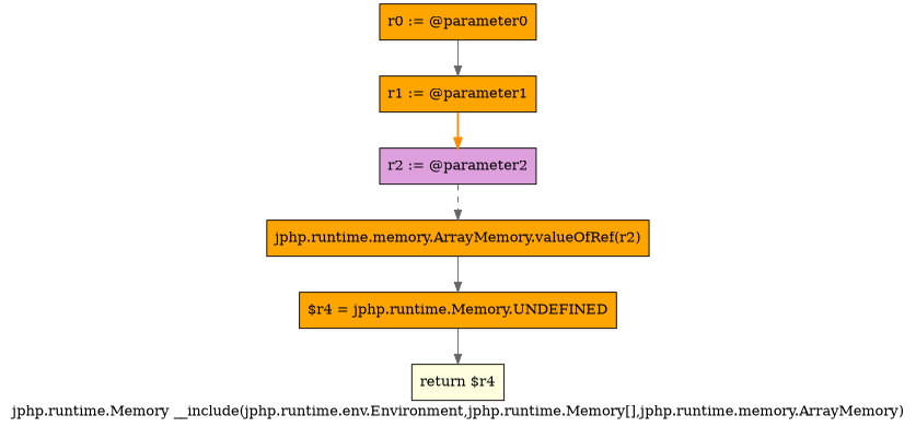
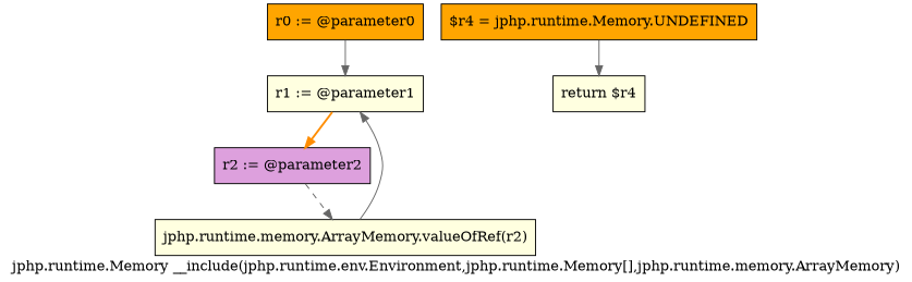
  digraph {
    label="jphp.runtime.Memory __include(jphp.runtime.env.Environment,jphp.runtime.Memory[],jphp.runtime.memory.ArrayMemory)"
    node [fillcolor=lightyellow shape=box style=filled]
    edge [color=gray40 style=solid]
    n1 [fillcolor=orange label="r0 := @parameter0"]
-   n2 [fillcolor=orange label="r1 := @parameter1"]
+   n2 [label="r1 := @parameter1"]
    n3 [fillcolor=plum label="r2 := @parameter2"]
-   n4 [fillcolor=orange label="jphp.runtime.memory.ArrayMemory.valueOfRef(r2)"]
+   n4 [label="jphp.runtime.memory.ArrayMemory.valueOfRef(r2)"]
    n5 [fillcolor=orange label="$r4 = jphp.runtime.Memory.UNDEFINED"]
    n6 [label="return $r4"]
    n1 -> n2
    n2 -> n3 [color=darkorange style=bold]
    n3 -> n4 [style=dashed]
-   n4 -> n5
+   n4 -> n2
    n5 -> n6
  }
